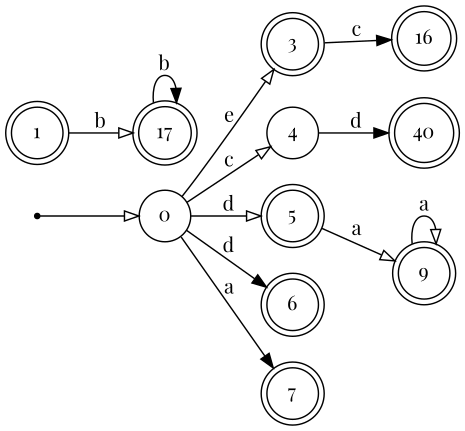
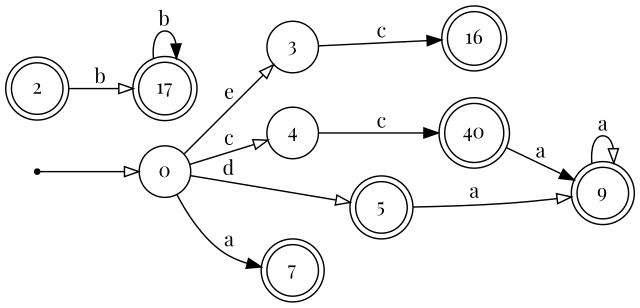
  digraph {
    fontname="Playfair Display"
    rankdir=LR
    node [fontname="Playfair Display" shape=doublecircle]
    edge [arrowhead=onormal fontname="Playfair Display"]
    dummy0 [shape=point]
    0 [shape=circle]
-   3
+   3 [shape=circle]
    4 [shape=circle]
    5
-   6
    7
    n8 [label=17]
-   1
+   1 [label=2]
    n10 [label=16]
    n11 [label=40]
    9
    dummy0 -> 0
    0 -> 3 [label=e]
    0 -> 4 [label=c]
    0 -> 5 [label=d]
-   0 -> 6 [arrowhead=normal label=d]
    0 -> 7 [arrowhead=normal label=a]
    3 -> n10 [arrowhead=normal label=c]
-   4 -> n11 [arrowhead=normal label=d]
+   4 -> n11 [arrowhead=normal label=c]
    5 -> 9 [label=a]
    n8 -> n8 [arrowhead=normal label=b]
    1 -> n8 [label=b]
+   n11 -> 9 [arrowhead=normal label=a]
    9 -> 9 [label=a]
  }
